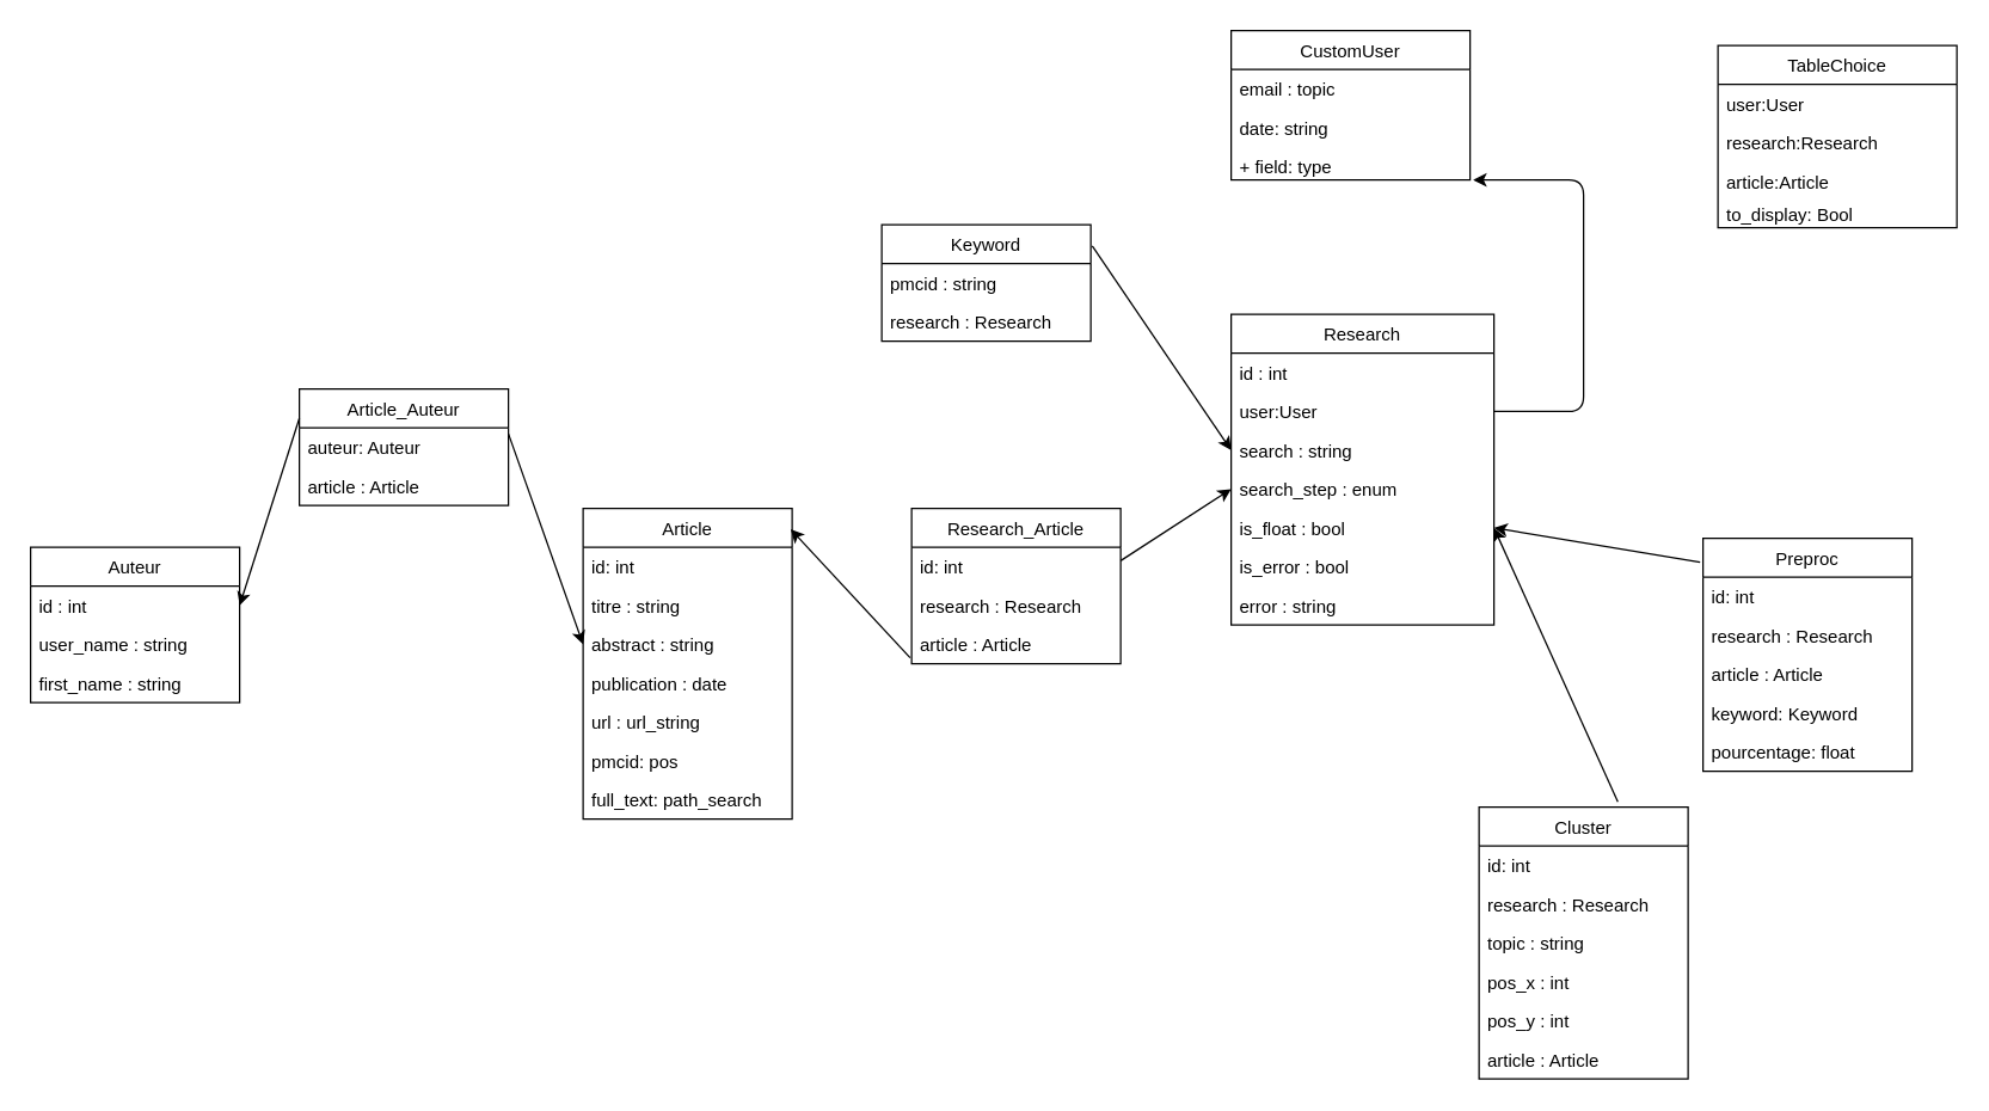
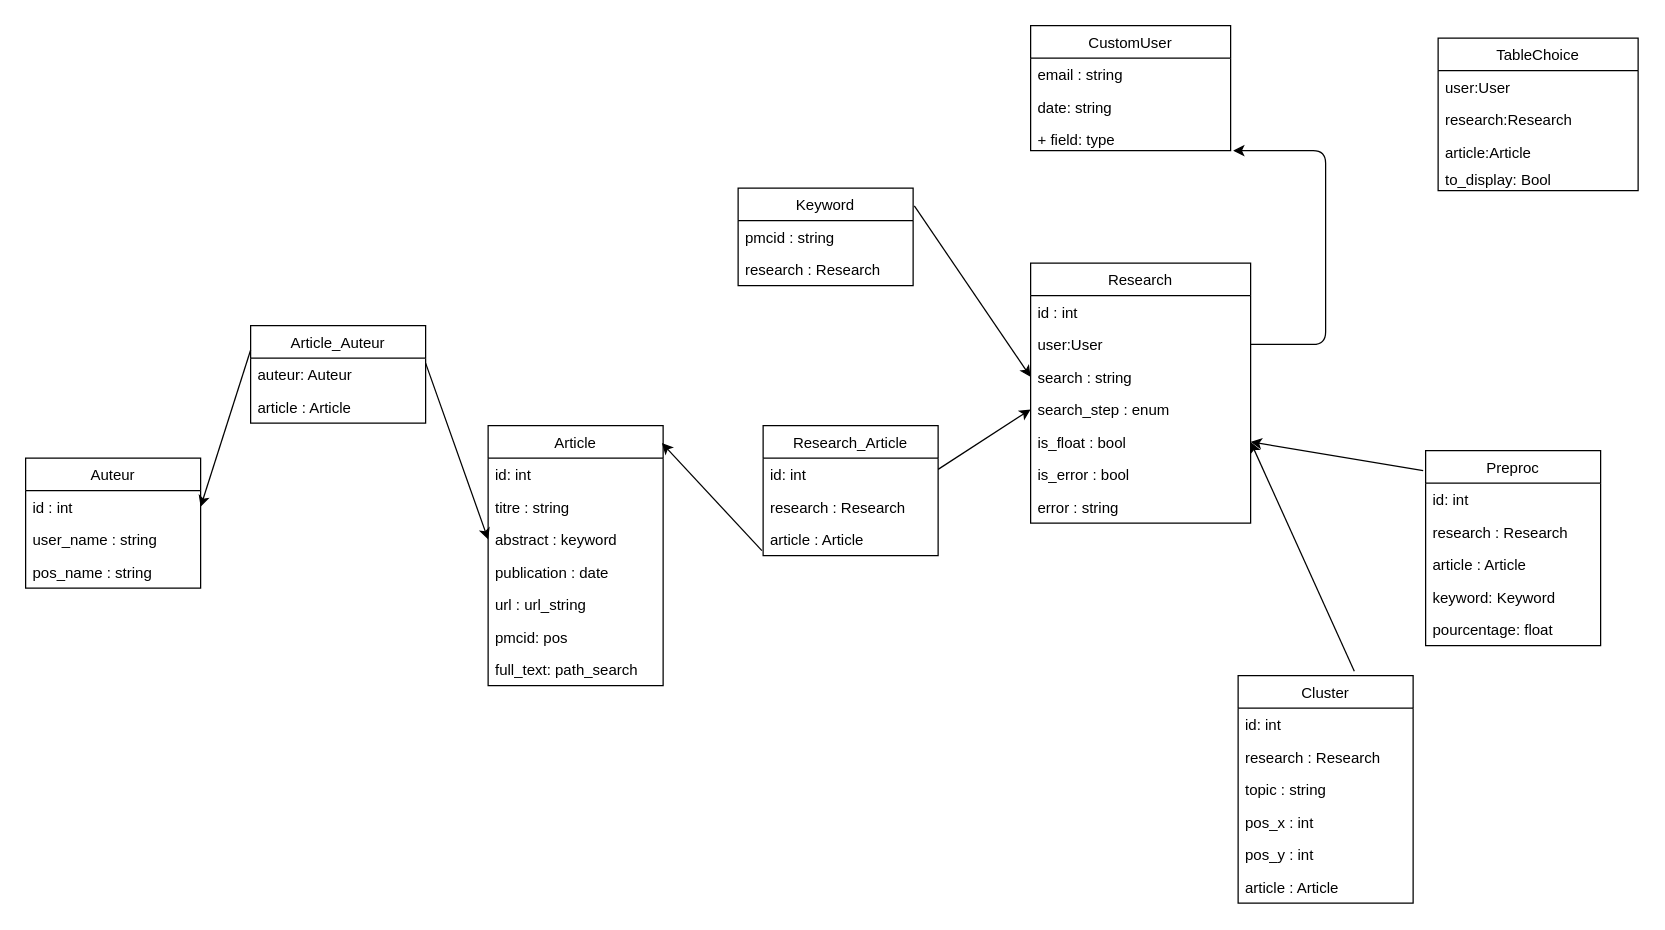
  <mxCell id="0" />
  <mxCell id="1" parent="0" />
  <mxCell id="2" value="CustomUser" style="swimlane;fontStyle=0;childLayout=stackLayout;horizontal=1;startSize=26;fillColor=none;horizontalStack=0;resizeParent=1;resizeParentMax=0;resizeLast=0;collapsible=1;marginBottom=0;" parent="1" vertex="1"><mxGeometry x="824" y="20" width="160" height="100" as="geometry"><mxRectangle x="240" y="70" width="100" height="26" as="alternateBounds" /></mxGeometry></mxCell>
- <mxCell id="3" value="email : topic" style="text;strokeColor=none;fillColor=none;align=left;verticalAlign=top;spacingLeft=4;spacingRight=4;overflow=hidden;rotatable=0;points=[[0,0.5],[1,0.5]];portConstraint=eastwest;" parent="2" vertex="1"><mxGeometry y="26" width="160" height="26" as="geometry" /></mxCell>
+ <mxCell id="3" value="email : string" style="text;strokeColor=none;fillColor=none;align=left;verticalAlign=top;spacingLeft=4;spacingRight=4;overflow=hidden;rotatable=0;points=[[0,0.5],[1,0.5]];portConstraint=eastwest;" parent="2" vertex="1"><mxGeometry y="26" width="160" height="26" as="geometry" /></mxCell>
  <mxCell id="4" value="date: string" style="text;strokeColor=none;fillColor=none;align=left;verticalAlign=top;spacingLeft=4;spacingRight=4;overflow=hidden;rotatable=0;points=[[0,0.5],[1,0.5]];portConstraint=eastwest;" parent="2" vertex="1"><mxGeometry y="52" width="160" height="26" as="geometry" /></mxCell>
  <mxCell id="5" value="+ field: type" style="text;strokeColor=none;fillColor=none;align=left;verticalAlign=top;spacingLeft=4;spacingRight=4;overflow=hidden;rotatable=0;points=[[0,0.5],[1,0.5]];portConstraint=eastwest;" parent="2" vertex="1"><mxGeometry y="78" width="160" height="22" as="geometry" /></mxCell>
  <mxCell id="6" value="" style="endArrow=classic;html=1;exitX=1;exitY=0.5;exitDx=0;exitDy=0;entryX=1.013;entryY=1;entryDx=0;entryDy=0;entryPerimeter=0;" parent="1" source="9" target="5" edge="1"><mxGeometry width="50" height="50" relative="1" as="geometry"><mxPoint x="1100" y="57" as="sourcePoint" /><mxPoint x="1100" y="-80" as="targetPoint" /><Array as="points"><mxPoint x="1060" y="275" /><mxPoint x="1060" y="120" /></Array></mxGeometry></mxCell>
  <mxCell id="7" value="Research" style="swimlane;fontStyle=0;childLayout=stackLayout;horizontal=1;startSize=26;fillColor=none;horizontalStack=0;resizeParent=1;resizeParentMax=0;resizeLast=0;collapsible=1;marginBottom=0;" parent="1" vertex="1"><mxGeometry x="824" y="210" width="176" height="208" as="geometry" /></mxCell>
  <mxCell id="8" value="id : int" style="text;strokeColor=none;fillColor=none;align=left;verticalAlign=top;spacingLeft=4;spacingRight=4;overflow=hidden;rotatable=0;points=[[0,0.5],[1,0.5]];portConstraint=eastwest;" parent="7" vertex="1"><mxGeometry y="26" width="176" height="26" as="geometry" /></mxCell>
  <mxCell id="9" value="user:User" style="text;strokeColor=none;fillColor=none;align=left;verticalAlign=top;spacingLeft=4;spacingRight=4;overflow=hidden;rotatable=0;points=[[0,0.5],[1,0.5]];portConstraint=eastwest;" parent="7" vertex="1"><mxGeometry y="52" width="176" height="26" as="geometry" /></mxCell>
  <mxCell id="10" value="search : string" style="text;strokeColor=none;fillColor=none;align=left;verticalAlign=top;spacingLeft=4;spacingRight=4;overflow=hidden;rotatable=0;points=[[0,0.5],[1,0.5]];portConstraint=eastwest;" parent="7" vertex="1"><mxGeometry y="78" width="176" height="26" as="geometry" /></mxCell>
  <mxCell id="11" value="search_step : enum" style="text;strokeColor=none;fillColor=none;align=left;verticalAlign=top;spacingLeft=4;spacingRight=4;overflow=hidden;rotatable=0;points=[[0,0.5],[1,0.5]];portConstraint=eastwest;" parent="7" vertex="1"><mxGeometry y="104" width="176" height="26" as="geometry" /></mxCell>
  <mxCell id="12" value="is_float : bool" style="text;strokeColor=none;fillColor=none;align=left;verticalAlign=top;spacingLeft=4;spacingRight=4;overflow=hidden;rotatable=0;points=[[0,0.5],[1,0.5]];portConstraint=eastwest;" parent="7" vertex="1"><mxGeometry y="130" width="176" height="26" as="geometry" /></mxCell>
  <mxCell id="13" value="is_error : bool" style="text;strokeColor=none;fillColor=none;align=left;verticalAlign=top;spacingLeft=4;spacingRight=4;overflow=hidden;rotatable=0;points=[[0,0.5],[1,0.5]];portConstraint=eastwest;" parent="7" vertex="1"><mxGeometry y="156" width="176" height="26" as="geometry" /></mxCell>
  <mxCell id="14" value="error : string" style="text;strokeColor=none;fillColor=none;align=left;verticalAlign=top;spacingLeft=4;spacingRight=4;overflow=hidden;rotatable=0;points=[[0,0.5],[1,0.5]];portConstraint=eastwest;" parent="7" vertex="1"><mxGeometry y="182" width="176" height="26" as="geometry" /></mxCell>
  <mxCell id="15" value="Keyword" style="swimlane;fontStyle=0;childLayout=stackLayout;horizontal=1;startSize=26;fillColor=none;horizontalStack=0;resizeParent=1;resizeParentMax=0;resizeLast=0;collapsible=1;marginBottom=0;" parent="1" vertex="1"><mxGeometry x="590" y="150" width="140" height="78" as="geometry" /></mxCell>
  <mxCell id="16" value="pmcid : string" style="text;strokeColor=none;fillColor=none;align=left;verticalAlign=top;spacingLeft=4;spacingRight=4;overflow=hidden;rotatable=0;points=[[0,0.5],[1,0.5]];portConstraint=eastwest;" parent="15" vertex="1"><mxGeometry y="26" width="140" height="26" as="geometry" /></mxCell>
  <mxCell id="17" value="research : Research" style="text;strokeColor=none;fillColor=none;align=left;verticalAlign=top;spacingLeft=4;spacingRight=4;overflow=hidden;rotatable=0;points=[[0,0.5],[1,0.5]];portConstraint=eastwest;" parent="15" vertex="1"><mxGeometry y="52" width="140" height="26" as="geometry" /></mxCell>
  <mxCell id="18" value="" style="endArrow=classic;html=1;exitX=1.007;exitY=0.183;exitDx=0;exitDy=0;exitPerimeter=0;entryX=0;entryY=0.5;entryDx=0;entryDy=0;" parent="1" source="15" edge="1"><mxGeometry width="50" height="50" relative="1" as="geometry"><mxPoint x="740" y="310" as="sourcePoint" /><mxPoint x="824" y="301" as="targetPoint" /></mxGeometry></mxCell>
  <mxCell id="19" value="Article" style="swimlane;fontStyle=0;childLayout=stackLayout;horizontal=1;startSize=26;fillColor=none;horizontalStack=0;resizeParent=1;resizeParentMax=0;resizeLast=0;collapsible=1;marginBottom=0;" parent="1" vertex="1"><mxGeometry x="390" y="340" width="140" height="208" as="geometry" /></mxCell>
  <mxCell id="20" value="id: int" style="text;strokeColor=none;fillColor=none;align=left;verticalAlign=top;spacingLeft=4;spacingRight=4;overflow=hidden;rotatable=0;points=[[0,0.5],[1,0.5]];portConstraint=eastwest;" parent="19" vertex="1"><mxGeometry y="26" width="140" height="26" as="geometry" /></mxCell>
  <mxCell id="21" value="titre : string" style="text;strokeColor=none;fillColor=none;align=left;verticalAlign=top;spacingLeft=4;spacingRight=4;overflow=hidden;rotatable=0;points=[[0,0.5],[1,0.5]];portConstraint=eastwest;" parent="19" vertex="1"><mxGeometry y="52" width="140" height="26" as="geometry" /></mxCell>
- <mxCell id="22" value="abstract : string" style="text;strokeColor=none;fillColor=none;align=left;verticalAlign=top;spacingLeft=4;spacingRight=4;overflow=hidden;rotatable=0;points=[[0,0.5],[1,0.5]];portConstraint=eastwest;" parent="19" vertex="1"><mxGeometry y="78" width="140" height="26" as="geometry" /></mxCell>
+ <mxCell id="22" value="abstract : keyword" style="text;strokeColor=none;fillColor=none;align=left;verticalAlign=top;spacingLeft=4;spacingRight=4;overflow=hidden;rotatable=0;points=[[0,0.5],[1,0.5]];portConstraint=eastwest;" parent="19" vertex="1"><mxGeometry y="78" width="140" height="26" as="geometry" /></mxCell>
  <mxCell id="23" value="publication : date" style="text;strokeColor=none;fillColor=none;align=left;verticalAlign=top;spacingLeft=4;spacingRight=4;overflow=hidden;rotatable=0;points=[[0,0.5],[1,0.5]];portConstraint=eastwest;" parent="19" vertex="1"><mxGeometry y="104" width="140" height="26" as="geometry" /></mxCell>
  <mxCell id="24" value="url : url_string" style="text;strokeColor=none;fillColor=none;align=left;verticalAlign=top;spacingLeft=4;spacingRight=4;overflow=hidden;rotatable=0;points=[[0,0.5],[1,0.5]];portConstraint=eastwest;" parent="19" vertex="1"><mxGeometry y="130" width="140" height="26" as="geometry" /></mxCell>
  <mxCell id="25" value="pmcid: pos" style="text;strokeColor=none;fillColor=none;align=left;verticalAlign=top;spacingLeft=4;spacingRight=4;overflow=hidden;rotatable=0;points=[[0,0.5],[1,0.5]];portConstraint=eastwest;" parent="19" vertex="1"><mxGeometry y="156" width="140" height="26" as="geometry" /></mxCell>
  <mxCell id="26" value="full_text: path_search" style="text;strokeColor=none;fillColor=none;align=left;verticalAlign=top;spacingLeft=4;spacingRight=4;overflow=hidden;rotatable=0;points=[[0,0.5],[1,0.5]];portConstraint=eastwest;" parent="19" vertex="1"><mxGeometry y="182" width="140" height="26" as="geometry" /></mxCell>
  <mxCell id="27" value="Research_Article" style="swimlane;fontStyle=0;childLayout=stackLayout;horizontal=1;startSize=26;fillColor=none;horizontalStack=0;resizeParent=1;resizeParentMax=0;resizeLast=0;collapsible=1;marginBottom=0;" parent="1" vertex="1"><mxGeometry x="610" y="340" width="140" height="104" as="geometry" /></mxCell>
  <mxCell id="28" value="id: int" style="text;strokeColor=none;fillColor=none;align=left;verticalAlign=top;spacingLeft=4;spacingRight=4;overflow=hidden;rotatable=0;points=[[0,0.5],[1,0.5]];portConstraint=eastwest;" parent="27" vertex="1"><mxGeometry y="26" width="140" height="26" as="geometry" /></mxCell>
  <mxCell id="29" value="research : Research" style="text;strokeColor=none;fillColor=none;align=left;verticalAlign=top;spacingLeft=4;spacingRight=4;overflow=hidden;rotatable=0;points=[[0,0.5],[1,0.5]];portConstraint=eastwest;" parent="27" vertex="1"><mxGeometry y="52" width="140" height="26" as="geometry" /></mxCell>
  <mxCell id="30" value="article : Article" style="text;strokeColor=none;fillColor=none;align=left;verticalAlign=top;spacingLeft=4;spacingRight=4;overflow=hidden;rotatable=0;points=[[0,0.5],[1,0.5]];portConstraint=eastwest;" parent="27" vertex="1"><mxGeometry y="78" width="140" height="26" as="geometry" /></mxCell>
  <mxCell id="31" value="" style="endArrow=classic;html=1;entryX=0.993;entryY=0.067;entryDx=0;entryDy=0;entryPerimeter=0;exitX=-0.007;exitY=0.846;exitDx=0;exitDy=0;exitPerimeter=0;" parent="1" source="30" target="19" edge="1"><mxGeometry width="50" height="50" relative="1" as="geometry"><mxPoint x="610" y="430" as="sourcePoint" /><mxPoint x="660" y="380" as="targetPoint" /></mxGeometry></mxCell>
  <mxCell id="32" value="Preproc" style="swimlane;fontStyle=0;childLayout=stackLayout;horizontal=1;startSize=26;fillColor=none;horizontalStack=0;resizeParent=1;resizeParentMax=0;resizeLast=0;collapsible=1;marginBottom=0;" parent="1" vertex="1"><mxGeometry x="1140" y="360" width="140" height="156" as="geometry" /></mxCell>
  <mxCell id="33" value="id: int" style="text;strokeColor=none;fillColor=none;align=left;verticalAlign=top;spacingLeft=4;spacingRight=4;overflow=hidden;rotatable=0;points=[[0,0.5],[1,0.5]];portConstraint=eastwest;" parent="32" vertex="1"><mxGeometry y="26" width="140" height="26" as="geometry" /></mxCell>
  <mxCell id="34" value="research : Research" style="text;strokeColor=none;fillColor=none;align=left;verticalAlign=top;spacingLeft=4;spacingRight=4;overflow=hidden;rotatable=0;points=[[0,0.5],[1,0.5]];portConstraint=eastwest;" parent="32" vertex="1"><mxGeometry y="52" width="140" height="26" as="geometry" /></mxCell>
  <mxCell id="35" value="article : Article" style="text;strokeColor=none;fillColor=none;align=left;verticalAlign=top;spacingLeft=4;spacingRight=4;overflow=hidden;rotatable=0;points=[[0,0.5],[1,0.5]];portConstraint=eastwest;" parent="32" vertex="1"><mxGeometry y="78" width="140" height="26" as="geometry" /></mxCell>
  <mxCell id="36" value="keyword: Keyword" style="text;strokeColor=none;fillColor=none;align=left;verticalAlign=top;spacingLeft=4;spacingRight=4;overflow=hidden;rotatable=0;points=[[0,0.5],[1,0.5]];portConstraint=eastwest;" parent="32" vertex="1"><mxGeometry y="104" width="140" height="26" as="geometry" /></mxCell>
  <mxCell id="37" value="pourcentage: float" style="text;strokeColor=none;fillColor=none;align=left;verticalAlign=top;spacingLeft=4;spacingRight=4;overflow=hidden;rotatable=0;points=[[0,0.5],[1,0.5]];portConstraint=eastwest;" parent="32" vertex="1"><mxGeometry y="130" width="140" height="26" as="geometry" /></mxCell>
  <mxCell id="38" value="" style="endArrow=classic;html=1;exitX=-0.014;exitY=0.103;exitDx=0;exitDy=0;exitPerimeter=0;entryX=1;entryY=0.5;entryDx=0;entryDy=0;" parent="1" source="32" edge="1"><mxGeometry width="50" height="50" relative="1" as="geometry"><mxPoint x="990" y="390" as="sourcePoint" /><mxPoint x="1000" y="353" as="targetPoint" /></mxGeometry></mxCell>
  <mxCell id="39" value="" style="endArrow=classic;html=1;entryX=0;entryY=0.5;entryDx=0;entryDy=0;" parent="1" edge="1"><mxGeometry width="50" height="50" relative="1" as="geometry"><mxPoint x="750" y="375" as="sourcePoint" /><mxPoint x="824" y="327" as="targetPoint" /></mxGeometry></mxCell>
  <mxCell id="40" value="Cluster" style="swimlane;fontStyle=0;childLayout=stackLayout;horizontal=1;startSize=26;fillColor=none;horizontalStack=0;resizeParent=1;resizeParentMax=0;resizeLast=0;collapsible=1;marginBottom=0;" parent="1" vertex="1"><mxGeometry x="990" y="540" width="140" height="182" as="geometry" /></mxCell>
  <mxCell id="41" value="id: int" style="text;strokeColor=none;fillColor=none;align=left;verticalAlign=top;spacingLeft=4;spacingRight=4;overflow=hidden;rotatable=0;points=[[0,0.5],[1,0.5]];portConstraint=eastwest;" parent="40" vertex="1"><mxGeometry y="26" width="140" height="26" as="geometry" /></mxCell>
  <mxCell id="42" value="research : Research" style="text;strokeColor=none;fillColor=none;align=left;verticalAlign=top;spacingLeft=4;spacingRight=4;overflow=hidden;rotatable=0;points=[[0,0.5],[1,0.5]];portConstraint=eastwest;" parent="40" vertex="1"><mxGeometry y="52" width="140" height="26" as="geometry" /></mxCell>
  <mxCell id="43" value="topic : string" style="text;strokeColor=none;fillColor=none;align=left;verticalAlign=top;spacingLeft=4;spacingRight=4;overflow=hidden;rotatable=0;points=[[0,0.5],[1,0.5]];portConstraint=eastwest;" parent="40" vertex="1"><mxGeometry y="78" width="140" height="26" as="geometry" /></mxCell>
  <mxCell id="44" value="pos_x : int" style="text;strokeColor=none;fillColor=none;align=left;verticalAlign=top;spacingLeft=4;spacingRight=4;overflow=hidden;rotatable=0;points=[[0,0.5],[1,0.5]];portConstraint=eastwest;" parent="40" vertex="1"><mxGeometry y="104" width="140" height="26" as="geometry" /></mxCell>
  <mxCell id="45" value="pos_y : int" style="text;strokeColor=none;fillColor=none;align=left;verticalAlign=top;spacingLeft=4;spacingRight=4;overflow=hidden;rotatable=0;points=[[0,0.5],[1,0.5]];portConstraint=eastwest;" parent="40" vertex="1"><mxGeometry y="130" width="140" height="26" as="geometry" /></mxCell>
  <mxCell id="46" value="article : Article" style="text;strokeColor=none;fillColor=none;align=left;verticalAlign=top;spacingLeft=4;spacingRight=4;overflow=hidden;rotatable=0;points=[[0,0.5],[1,0.5]];portConstraint=eastwest;" parent="40" vertex="1"><mxGeometry y="156" width="140" height="26" as="geometry" /></mxCell>
  <mxCell id="47" value="" style="endArrow=classic;html=1;exitX=0.664;exitY=-0.019;exitDx=0;exitDy=0;exitPerimeter=0;entryX=1;entryY=0.5;entryDx=0;entryDy=0;" parent="1" source="40" edge="1"><mxGeometry width="50" height="50" relative="1" as="geometry"><mxPoint x="990" y="390" as="sourcePoint" /><mxPoint x="1000" y="353" as="targetPoint" /></mxGeometry></mxCell>
  <mxCell id="48" value="Auteur" style="swimlane;fontStyle=0;childLayout=stackLayout;horizontal=1;startSize=26;fillColor=none;horizontalStack=0;resizeParent=1;resizeParentMax=0;resizeLast=0;collapsible=1;marginBottom=0;" parent="1" vertex="1"><mxGeometry x="20" y="366" width="140" height="104" as="geometry" /></mxCell>
  <mxCell id="49" value="id : int" style="text;strokeColor=none;fillColor=none;align=left;verticalAlign=top;spacingLeft=4;spacingRight=4;overflow=hidden;rotatable=0;points=[[0,0.5],[1,0.5]];portConstraint=eastwest;" parent="48" vertex="1"><mxGeometry y="26" width="140" height="26" as="geometry" /></mxCell>
  <mxCell id="50" value="user_name : string" style="text;strokeColor=none;fillColor=none;align=left;verticalAlign=top;spacingLeft=4;spacingRight=4;overflow=hidden;rotatable=0;points=[[0,0.5],[1,0.5]];portConstraint=eastwest;" parent="48" vertex="1"><mxGeometry y="52" width="140" height="26" as="geometry" /></mxCell>
- <mxCell id="51" value="first_name : string" style="text;strokeColor=none;fillColor=none;align=left;verticalAlign=top;spacingLeft=4;spacingRight=4;overflow=hidden;rotatable=0;points=[[0,0.5],[1,0.5]];portConstraint=eastwest;" parent="48" vertex="1"><mxGeometry y="78" width="140" height="26" as="geometry" /></mxCell>
+ <mxCell id="51" value="pos_name : string" style="text;strokeColor=none;fillColor=none;align=left;verticalAlign=top;spacingLeft=4;spacingRight=4;overflow=hidden;rotatable=0;points=[[0,0.5],[1,0.5]];portConstraint=eastwest;" parent="48" vertex="1"><mxGeometry y="78" width="140" height="26" as="geometry" /></mxCell>
  <mxCell id="52" value="Article_Auteur" style="swimlane;fontStyle=0;childLayout=stackLayout;horizontal=1;startSize=26;fillColor=none;horizontalStack=0;resizeParent=1;resizeParentMax=0;resizeLast=0;collapsible=1;marginBottom=0;" parent="1" vertex="1"><mxGeometry x="200" y="260" width="140" height="78" as="geometry" /></mxCell>
  <mxCell id="53" value="auteur: Auteur" style="text;strokeColor=none;fillColor=none;align=left;verticalAlign=top;spacingLeft=4;spacingRight=4;overflow=hidden;rotatable=0;points=[[0,0.5],[1,0.5]];portConstraint=eastwest;" parent="52" vertex="1"><mxGeometry y="26" width="140" height="26" as="geometry" /></mxCell>
  <mxCell id="54" value="article : Article" style="text;strokeColor=none;fillColor=none;align=left;verticalAlign=top;spacingLeft=4;spacingRight=4;overflow=hidden;rotatable=0;points=[[0,0.5],[1,0.5]];portConstraint=eastwest;" parent="52" vertex="1"><mxGeometry y="52" width="140" height="26" as="geometry" /></mxCell>
  <mxCell id="55" value="" style="endArrow=classic;html=1;exitX=1;exitY=0.154;exitDx=0;exitDy=0;exitPerimeter=0;entryX=0;entryY=0.5;entryDx=0;entryDy=0;" parent="1" source="53" edge="1"><mxGeometry width="50" height="50" relative="1" as="geometry"><mxPoint x="540" y="320" as="sourcePoint" /><mxPoint x="390" y="431" as="targetPoint" /></mxGeometry></mxCell>
  <mxCell id="56" value="" style="endArrow=classic;html=1;exitX=0;exitY=0.25;exitDx=0;exitDy=0;entryX=1;entryY=0.5;entryDx=0;entryDy=0;" parent="1" source="52" target="49" edge="1"><mxGeometry width="50" height="50" relative="1" as="geometry"><mxPoint x="87" y="300" as="sourcePoint" /><mxPoint x="137" y="250" as="targetPoint" /></mxGeometry></mxCell>
  <mxCell id="57" value="TableChoice" style="swimlane;fontStyle=0;childLayout=stackLayout;horizontal=1;startSize=26;fillColor=none;horizontalStack=0;resizeParent=1;resizeParentMax=0;resizeLast=0;collapsible=1;marginBottom=0;" vertex="1" parent="1"><mxGeometry x="1150" y="30" width="160" height="122" as="geometry"><mxRectangle x="240" y="70" width="100" height="26" as="alternateBounds" /></mxGeometry></mxCell>
  <mxCell id="58" value="user:User" style="text;strokeColor=none;fillColor=none;align=left;verticalAlign=top;spacingLeft=4;spacingRight=4;overflow=hidden;rotatable=0;points=[[0,0.5],[1,0.5]];portConstraint=eastwest;" vertex="1" parent="57"><mxGeometry y="26" width="160" height="26" as="geometry" /></mxCell>
  <mxCell id="59" value="research:Research" style="text;strokeColor=none;fillColor=none;align=left;verticalAlign=top;spacingLeft=4;spacingRight=4;overflow=hidden;rotatable=0;points=[[0,0.5],[1,0.5]];portConstraint=eastwest;" vertex="1" parent="57"><mxGeometry y="52" width="160" height="26" as="geometry" /></mxCell>
  <mxCell id="60" value="article:Article" style="text;strokeColor=none;fillColor=none;align=left;verticalAlign=top;spacingLeft=4;spacingRight=4;overflow=hidden;rotatable=0;points=[[0,0.5],[1,0.5]];portConstraint=eastwest;" vertex="1" parent="57"><mxGeometry y="78" width="160" height="22" as="geometry" /></mxCell>
  <mxCell id="61" value="to_display: Bool" style="text;strokeColor=none;fillColor=none;align=left;verticalAlign=top;spacingLeft=4;spacingRight=4;overflow=hidden;rotatable=0;points=[[0,0.5],[1,0.5]];portConstraint=eastwest;" vertex="1" parent="57"><mxGeometry y="100" width="160" height="22" as="geometry" /></mxCell>
